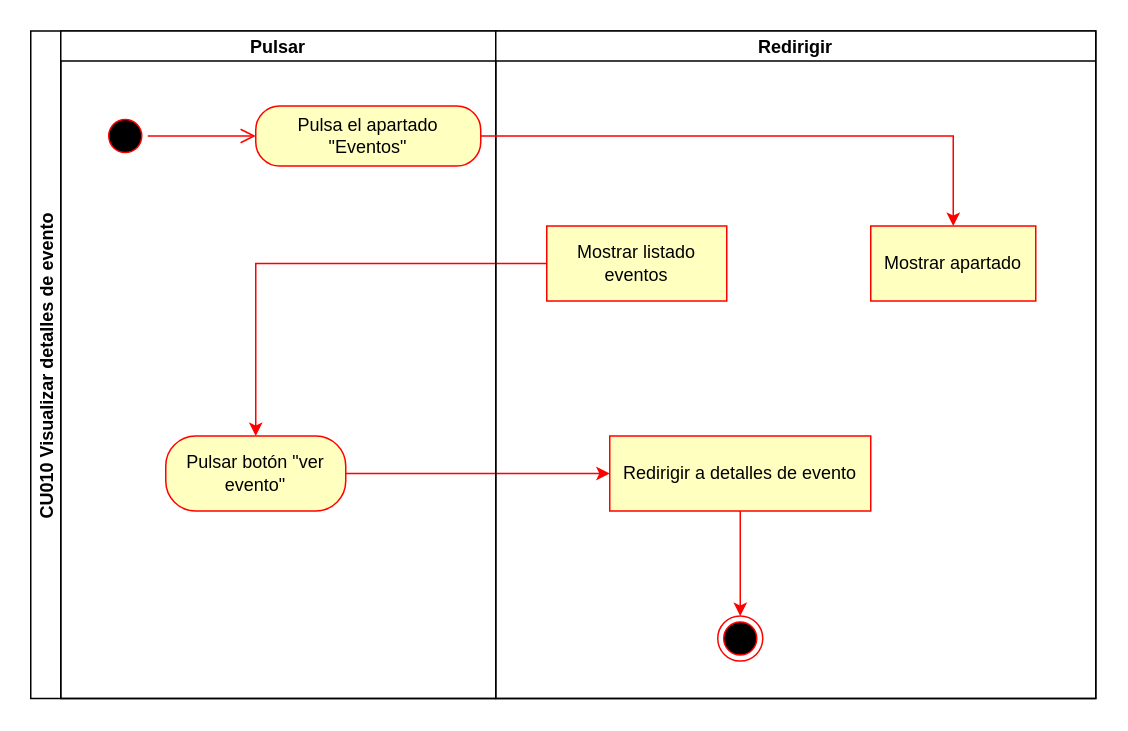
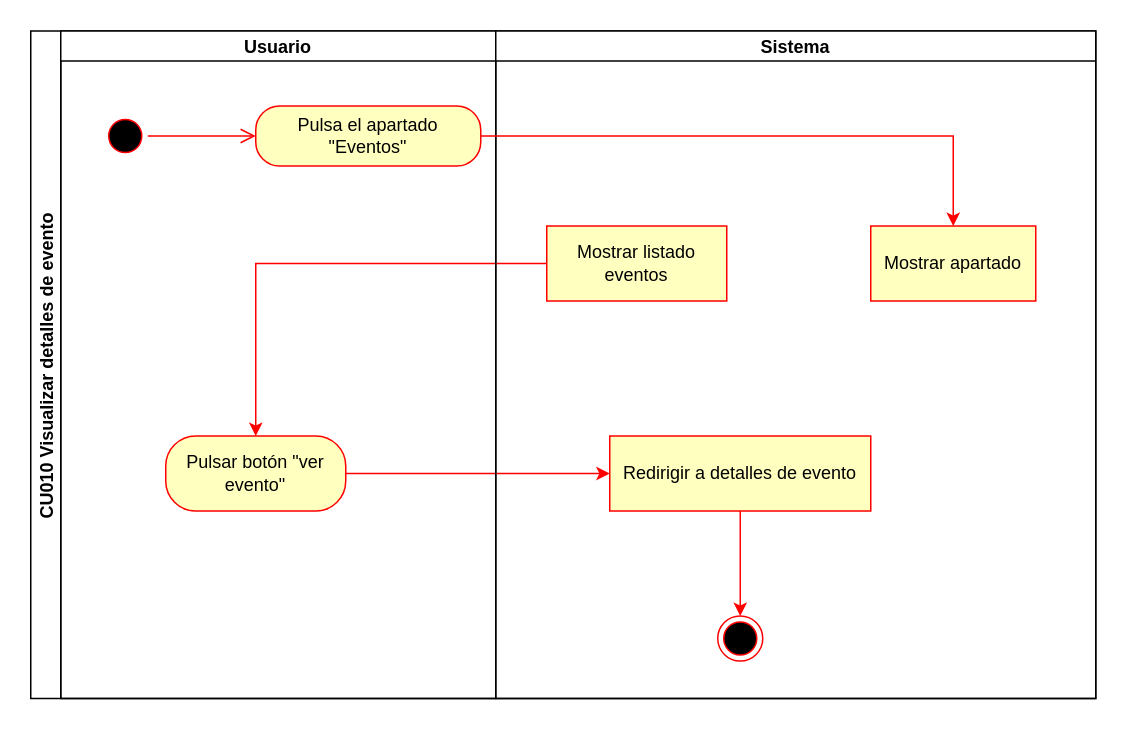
  <mxCell id="0" />
  <mxCell id="1" parent="0" />
  <mxCell id="2" value="CU010 Visualizar detalles de evento" style="swimlane;childLayout=stackLayout;resizeParent=1;resizeParentMax=0;startSize=20;horizontal=0;horizontalStack=1;" vertex="1" parent="1"><mxGeometry x="20" y="20" width="710" height="445" as="geometry"><mxRectangle x="200" y="80" width="40" height="50" as="alternateBounds" /></mxGeometry></mxCell>
- <mxCell id="3" value="Pulsar" style="swimlane;startSize=20;" vertex="1" parent="2"><mxGeometry x="20" width="290" height="445" as="geometry" /></mxCell>
+ <mxCell id="3" value="Usuario" style="swimlane;startSize=20;" vertex="1" parent="2"><mxGeometry x="20" width="290" height="445" as="geometry" /></mxCell>
  <mxCell id="4" value="" style="ellipse;html=1;shape=startState;fillColor=#000000;strokeColor=#ff0000;fillStyle=auto;" vertex="1" parent="3"><mxGeometry x="28" y="55" width="30" height="30" as="geometry" /></mxCell>
  <mxCell id="5" value="Pulsa el apartado &quot;Eventos&quot;" style="rounded=1;whiteSpace=wrap;html=1;arcSize=40;fontColor=#000000;fillColor=#ffffc0;strokeColor=#ff0000;" vertex="1" parent="3"><mxGeometry x="130" y="50" width="150" height="40" as="geometry" /></mxCell>
  <mxCell id="6" value="" style="edgeStyle=orthogonalEdgeStyle;html=1;verticalAlign=bottom;endArrow=open;endSize=8;strokeColor=#ff0000;rounded=0;exitX=1;exitY=0.5;exitDx=0;exitDy=0;" edge="1" parent="3" source="4"><mxGeometry relative="1" as="geometry"><mxPoint x="130" y="70" as="targetPoint" /><mxPoint x="82" y="75" as="sourcePoint" /><Array as="points"><mxPoint x="130" y="70" /></Array></mxGeometry></mxCell>
  <mxCell id="7" value="Pulsar botón &quot;ver evento&quot;" style="rounded=1;whiteSpace=wrap;html=1;arcSize=40;fontColor=#000000;fillColor=#ffffc0;strokeColor=#ff0000;" vertex="1" parent="3"><mxGeometry x="70" y="270" width="120" height="50" as="geometry" /></mxCell>
  <mxCell id="8" style="edgeStyle=orthogonalEdgeStyle;rounded=0;orthogonalLoop=1;jettySize=auto;html=1;exitX=0;exitY=0.5;exitDx=0;exitDy=0;entryX=0.5;entryY=0;entryDx=0;entryDy=0;strokeColor=light-dark(#ff0000, #ededed);" edge="1" parent="2" source="14" target="7"><mxGeometry relative="1" as="geometry" /></mxCell>
  <mxCell id="9" style="edgeStyle=orthogonalEdgeStyle;rounded=0;orthogonalLoop=1;jettySize=auto;html=1;exitX=1;exitY=0.5;exitDx=0;exitDy=0;strokeColor=light-dark(#ff0000, #ededed);" edge="1" parent="2" source="7" target="16"><mxGeometry relative="1" as="geometry" /></mxCell>
- <mxCell id="10" value="Redirigir" style="swimlane;startSize=20;" vertex="1" parent="2"><mxGeometry x="310" width="400" height="445" as="geometry"><mxRectangle x="310" width="40" height="720" as="alternateBounds" /></mxGeometry></mxCell>
+ <mxCell id="10" value="Sistema" style="swimlane;startSize=20;" vertex="1" parent="2"><mxGeometry x="310" width="400" height="445" as="geometry"><mxRectangle x="310" width="40" height="720" as="alternateBounds" /></mxGeometry></mxCell>
  <mxCell id="11" value="Mostrar apartado" style="whiteSpace=wrap;html=1;arcSize=40;fontColor=#000000;fillColor=#ffffc0;strokeColor=#ff0000;rounded=0;" vertex="1" parent="10"><mxGeometry x="250" y="130" width="110" height="50" as="geometry" /></mxCell>
  <mxCell id="12" value="" style="ellipse;html=1;shape=endState;fillColor=#000000;strokeColor=#ff0000;" vertex="1" parent="10"><mxGeometry x="148" y="390" width="30" height="30" as="geometry" /></mxCell>
  <mxCell id="13" style="edgeStyle=orthogonalEdgeStyle;rounded=0;orthogonalLoop=1;jettySize=auto;html=1;exitX=0.5;exitY=1;exitDx=0;exitDy=0;" edge="1" parent="10"><mxGeometry relative="1" as="geometry"><mxPoint x="86" y="360" as="sourcePoint" /><mxPoint x="86" y="360" as="targetPoint" /></mxGeometry></mxCell>
  <mxCell id="14" value="Mostrar listado eventos" style="whiteSpace=wrap;html=1;arcSize=40;fontColor=#000000;fillColor=#ffffc0;strokeColor=#ff0000;rounded=0;" vertex="1" parent="10"><mxGeometry x="34" y="130" width="120" height="50" as="geometry" /></mxCell>
  <mxCell id="15" style="edgeStyle=orthogonalEdgeStyle;rounded=0;orthogonalLoop=1;jettySize=auto;html=1;exitX=0.5;exitY=1;exitDx=0;exitDy=0;entryX=0.5;entryY=0;entryDx=0;entryDy=0;strokeColor=light-dark(#ff0000, #ededed);" edge="1" parent="10" source="16" target="12"><mxGeometry relative="1" as="geometry" /></mxCell>
  <mxCell id="16" value="Redirigir a detalles de evento" style="whiteSpace=wrap;html=1;arcSize=40;fontColor=#000000;fillColor=#ffffc0;strokeColor=#ff0000;rounded=0;" vertex="1" parent="10"><mxGeometry x="76" y="270" width="174" height="50" as="geometry" /></mxCell>
  <mxCell id="17" style="edgeStyle=orthogonalEdgeStyle;rounded=0;orthogonalLoop=1;jettySize=auto;html=1;exitX=1;exitY=0.5;exitDx=0;exitDy=0;entryX=0.5;entryY=0;entryDx=0;entryDy=0;strokeColor=light-dark(#ff0000, #ededed);" edge="1" parent="2" source="5" target="11"><mxGeometry relative="1" as="geometry" /></mxCell>
